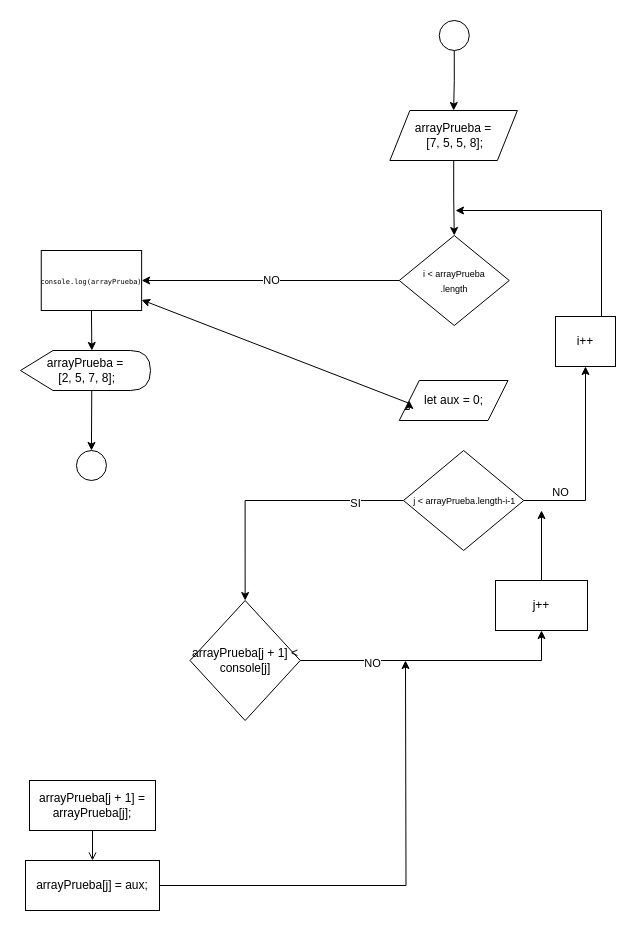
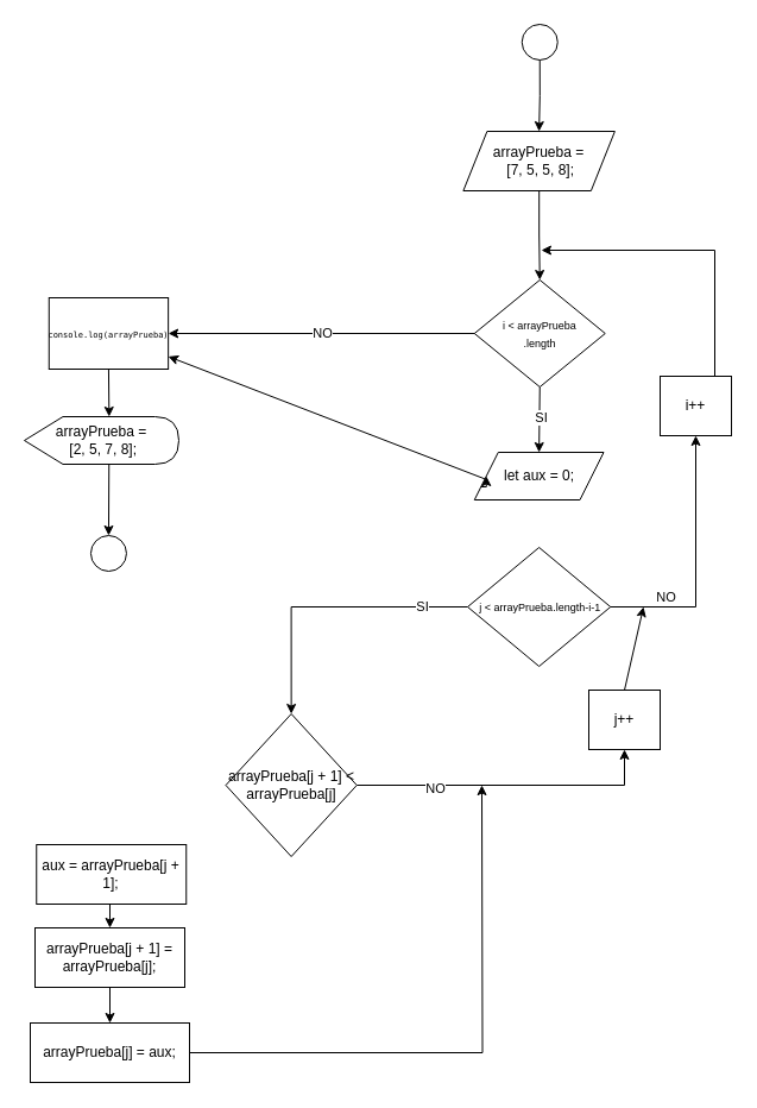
  <mxCell id="0" />
  <mxCell id="1" parent="0" />
  <mxCell id="2" style="edgeStyle=orthogonalEdgeStyle;rounded=0;orthogonalLoop=1;jettySize=auto;html=1;exitX=0.5;exitY=1;exitDx=0;exitDy=0;entryX=0.5;entryY=0;entryDx=0;entryDy=0;" edge="1" parent="1" source="3" target="5"><mxGeometry relative="1" as="geometry" /></mxCell>
  <mxCell id="3" value="" style="ellipse;whiteSpace=wrap;html=1;aspect=fixed;" vertex="1" parent="1"><mxGeometry x="438.75" y="20" width="30" height="30" as="geometry" /></mxCell>
  <mxCell id="4" style="edgeStyle=orthogonalEdgeStyle;rounded=0;orthogonalLoop=1;jettySize=auto;html=1;entryX=0.5;entryY=0;entryDx=0;entryDy=0;" edge="1" parent="1" source="5" target="8"><mxGeometry relative="1" as="geometry"><Array as="points" /></mxGeometry></mxCell>
  <mxCell id="5" value="arrayPrueba =&lt;div&gt;&amp;nbsp;[7, 5, 5, 8];&lt;/div&gt;" style="shape=parallelogram;perimeter=parallelogramPerimeter;whiteSpace=wrap;html=1;fixedSize=1;" vertex="1" parent="1"><mxGeometry x="389.38" y="110" width="127.5" height="50" as="geometry" /></mxCell>
+ <mxCell id="6" style="rounded=0;orthogonalLoop=1;jettySize=auto;html=1;exitX=0.5;exitY=1;exitDx=0;exitDy=0;entryX=0.5;entryY=0;entryDx=0;entryDy=0;" edge="1" parent="1" source="8" target="10"><mxGeometry relative="1" as="geometry" /></mxCell>
+ <mxCell id="7" value="SI" style="edgeLabel;html=1;align=center;verticalAlign=middle;resizable=0;points=[];" connectable="0" vertex="1" parent="6"><mxGeometry x="0.215" y="4" relative="1" as="geometry"><mxPoint x="-3" y="-8" as="offset" /></mxGeometry></mxCell>
  <mxCell id="8" value="&lt;font style=&quot;font-size: 9px;&quot;&gt;i &amp;lt; arrayPrueba&lt;/font&gt;&lt;div&gt;&lt;font style=&quot;font-size: 9px;&quot;&gt;.length&lt;/font&gt;&lt;/div&gt;" style="rhombus;whiteSpace=wrap;html=1;" vertex="1" parent="1"><mxGeometry x="398.75" y="235" width="110" height="90" as="geometry" /></mxCell>
  <mxCell id="9" style="rounded=0;orthogonalLoop=1;jettySize=auto;html=1;exitX=0.5;exitY=1;exitDx=0;exitDy=0;" edge="1" parent="1" source="10" target="33"><mxGeometry relative="1" as="geometry" /></mxCell>
  <mxCell id="10" value="let aux = 0;" style="shape=parallelogram;perimeter=parallelogramPerimeter;whiteSpace=wrap;html=1;fixedSize=1;" vertex="1" parent="1"><mxGeometry x="398.75" y="380" width="108.75" height="40" as="geometry" /></mxCell>
  <mxCell id="11" style="edgeStyle=orthogonalEdgeStyle;rounded=0;orthogonalLoop=1;jettySize=auto;html=1;exitX=0;exitY=0.5;exitDx=0;exitDy=0;entryX=0.5;entryY=0;entryDx=0;entryDy=0;" edge="1" parent="1" source="15" target="18"><mxGeometry relative="1" as="geometry" /></mxCell>
  <mxCell id="12" value="SI" style="edgeLabel;html=1;align=center;verticalAlign=middle;resizable=0;points=[];" connectable="0" vertex="1" parent="11"><mxGeometry x="0.3" y="-1" relative="1" as="geometry"><mxPoint x="111" y="-7" as="offset" /></mxGeometry></mxCell>
  <mxCell id="13" style="edgeStyle=orthogonalEdgeStyle;rounded=0;orthogonalLoop=1;jettySize=auto;html=1;exitX=1;exitY=0.5;exitDx=0;exitDy=0;entryX=0.5;entryY=1;entryDx=0;entryDy=0;" edge="1" parent="1" source="15" target="29"><mxGeometry relative="1" as="geometry" /></mxCell>
  <mxCell id="14" value="NO" style="edgeLabel;html=1;align=center;verticalAlign=middle;resizable=0;points=[];" connectable="0" vertex="1" parent="13"><mxGeometry x="-0.028" y="-1" relative="1" as="geometry"><mxPoint x="-27" y="25" as="offset" /></mxGeometry></mxCell>
- <mxCell id="15" value="&lt;font style=&quot;font-size: 9px;&quot;&gt;&amp;nbsp;j &amp;lt; arrayPrueba.length-i-1&lt;/font&gt;" style="rhombus;whiteSpace=wrap;html=1;" vertex="1" parent="1"><mxGeometry x="403" y="450" width="120.25" height="100" as="geometry" /></mxCell>
+ <mxCell id="15" value="&lt;font style=&quot;font-size: 9px;&quot;&gt;&amp;nbsp;j &amp;lt; arrayPrueba.length-i-1&lt;/font&gt;" style="rhombus;whiteSpace=wrap;html=1;" vertex="1" parent="1"><mxGeometry x="393" y="460" width="120.25" height="100" as="geometry" /></mxCell>
  <mxCell id="16" style="edgeStyle=orthogonalEdgeStyle;rounded=0;orthogonalLoop=1;jettySize=auto;html=1;exitX=1;exitY=0.5;exitDx=0;exitDy=0;entryX=0.5;entryY=1;entryDx=0;entryDy=0;" edge="1" parent="1" source="18" target="27"><mxGeometry relative="1" as="geometry" /></mxCell>
  <mxCell id="17" value="NO" style="edgeLabel;html=1;align=center;verticalAlign=middle;resizable=0;points=[];" connectable="0" vertex="1" parent="16"><mxGeometry x="-0.208" y="-2" relative="1" as="geometry"><mxPoint x="-35" as="offset" /></mxGeometry></mxCell>
- <mxCell id="18" value="arrayPrueba[j + 1] &amp;lt; console[j]" style="rhombus;whiteSpace=wrap;html=1;" vertex="1" parent="1"><mxGeometry x="189.51" y="600" width="110.24" height="120" as="geometry" /></mxCell>
- <mxCell id="21" style="edgeStyle=orthogonalEdgeStyle;rounded=0;orthogonalLoop=1;jettySize=auto;html=1;exitX=0.5;exitY=1;exitDx=0;exitDy=0;entryX=0.5;entryY=0;entryDx=0;entryDy=0;endArrow=open;" edge="1" parent="1" source="22" target="24"><mxGeometry relative="1" as="geometry" /></mxCell>
+ <mxCell id="18" value="arrayPrueba[j + 1] &amp;lt; arrayPrueba[j]" style="rhombus;whiteSpace=wrap;html=1;" vertex="1" parent="1"><mxGeometry x="189.51" y="600" width="110.24" height="120" as="geometry" /></mxCell>
+ <mxCell id="19" style="edgeStyle=orthogonalEdgeStyle;rounded=0;orthogonalLoop=1;jettySize=auto;html=1;exitX=0.5;exitY=1;exitDx=0;exitDy=0;entryX=0.5;entryY=0;entryDx=0;entryDy=0;" edge="1" parent="1" source="20" target="22"><mxGeometry relative="1" as="geometry" /></mxCell>
+ <mxCell id="20" value="aux = arrayPrueba[j + 1];" style="rounded=0;whiteSpace=wrap;html=1;" vertex="1" parent="1"><mxGeometry x="30.25" y="710" width="126" height="50" as="geometry" /></mxCell>
+ <mxCell id="21" style="edgeStyle=orthogonalEdgeStyle;rounded=0;orthogonalLoop=1;jettySize=auto;html=1;exitX=0.5;exitY=1;exitDx=0;exitDy=0;entryX=0.5;entryY=0;entryDx=0;entryDy=0;" edge="1" parent="1" source="22" target="24"><mxGeometry relative="1" as="geometry" /></mxCell>
  <mxCell id="22" value="arrayPrueba[j + 1] = arrayPrueba[j];" style="rounded=0;whiteSpace=wrap;html=1;" vertex="1" parent="1"><mxGeometry x="29" y="780" width="126" height="50" as="geometry" /></mxCell>
  <mxCell id="23" style="edgeStyle=orthogonalEdgeStyle;rounded=0;orthogonalLoop=1;jettySize=auto;html=1;exitX=1;exitY=0.5;exitDx=0;exitDy=0;" edge="1" parent="1" source="24"><mxGeometry relative="1" as="geometry"><mxPoint x="405" y="660" as="targetPoint" /></mxGeometry></mxCell>
  <mxCell id="24" value="arrayPrueba[j] = aux;" style="rounded=0;whiteSpace=wrap;html=1;" vertex="1" parent="1"><mxGeometry x="25" y="860" width="134" height="50" as="geometry" /></mxCell>
  <mxCell id="25" style="edgeStyle=orthogonalEdgeStyle;rounded=0;orthogonalLoop=1;jettySize=auto;html=1;exitX=0;exitY=0.75;exitDx=0;exitDy=0;entryX=0;entryY=0.5;entryDx=0;entryDy=0;" edge="1" parent="1" source="10" target="10"><mxGeometry relative="1" as="geometry" /></mxCell>
  <mxCell id="26" style="rounded=0;orthogonalLoop=1;jettySize=auto;html=1;exitX=0.5;exitY=0;exitDx=0;exitDy=0;" edge="1" parent="1" source="27"><mxGeometry relative="1" as="geometry"><mxPoint x="541" y="510" as="targetPoint" /></mxGeometry></mxCell>
- <mxCell id="27" value="j++" style="rounded=0;whiteSpace=wrap;html=1;" vertex="1" parent="1"><mxGeometry x="495" y="580" width="92" height="50" as="geometry" /></mxCell>
+ <mxCell id="27" value="j++" style="rounded=0;whiteSpace=wrap;html=1;" vertex="1" parent="1"><mxGeometry x="495" y="580" width="60" height="50" as="geometry" /></mxCell>
  <mxCell id="28" style="edgeStyle=elbowEdgeStyle;rounded=0;orthogonalLoop=1;jettySize=auto;html=1;exitX=0.5;exitY=0;exitDx=0;exitDy=0;" edge="1" parent="1" source="29"><mxGeometry relative="1" as="geometry"><mxPoint x="455" y="210" as="targetPoint" /><Array as="points"><mxPoint x="601" y="250" /></Array></mxGeometry></mxCell>
  <mxCell id="29" value="i++" style="rounded=0;whiteSpace=wrap;html=1;" vertex="1" parent="1"><mxGeometry x="555" y="316" width="60" height="50" as="geometry" /></mxCell>
  <mxCell id="30" style="rounded=0;orthogonalLoop=1;jettySize=auto;html=1;exitX=0;exitY=0.5;exitDx=0;exitDy=0;entryX=1;entryY=0.5;entryDx=0;entryDy=0;" edge="1" parent="1" source="8" target="33"><mxGeometry relative="1" as="geometry"><mxPoint x="325" y="281" as="targetPoint" /></mxGeometry></mxCell>
  <mxCell id="31" value="NO" style="edgeLabel;html=1;align=center;verticalAlign=middle;resizable=0;points=[];" connectable="0" vertex="1" parent="30"><mxGeometry x="-0.009" y="-1" relative="1" as="geometry"><mxPoint as="offset" /></mxGeometry></mxCell>
  <mxCell id="32" style="edgeStyle=none;rounded=0;orthogonalLoop=1;jettySize=auto;html=1;exitX=0.5;exitY=1;exitDx=0;exitDy=0;" edge="1" parent="1" source="33"><mxGeometry relative="1" as="geometry"><mxPoint x="91.333" y="350" as="targetPoint" /></mxGeometry></mxCell>
  <mxCell id="33" value="&lt;span style=&quot;font-family: monospace;&quot;&gt;&lt;font style=&quot;font-size: 7px;&quot;&gt;console.log(arrayPrueba)&lt;/font&gt;&lt;/span&gt;" style="rounded=0;whiteSpace=wrap;html=1;" vertex="1" parent="1"><mxGeometry x="40.76" y="250" width="100.37" height="60" as="geometry" /></mxCell>
  <mxCell id="34" style="edgeStyle=none;rounded=0;orthogonalLoop=1;jettySize=auto;html=1;exitX=0;exitY=0;exitDx=71.25;exitDy=40;exitPerimeter=0;entryX=0.5;entryY=0;entryDx=0;entryDy=0;" edge="1" parent="1" source="35" target="36"><mxGeometry relative="1" as="geometry" /></mxCell>
  <mxCell id="35" value="arrayPrueba =&lt;div&gt;&amp;nbsp;[2, 5, 7, 8];&lt;/div&gt;" style="shape=display;whiteSpace=wrap;html=1;" vertex="1" parent="1"><mxGeometry x="20" y="350" width="130" height="40" as="geometry" /></mxCell>
  <mxCell id="36" value="" style="ellipse;whiteSpace=wrap;html=1;aspect=fixed;" vertex="1" parent="1"><mxGeometry x="75.95" y="450" width="30" height="30" as="geometry" /></mxCell>
